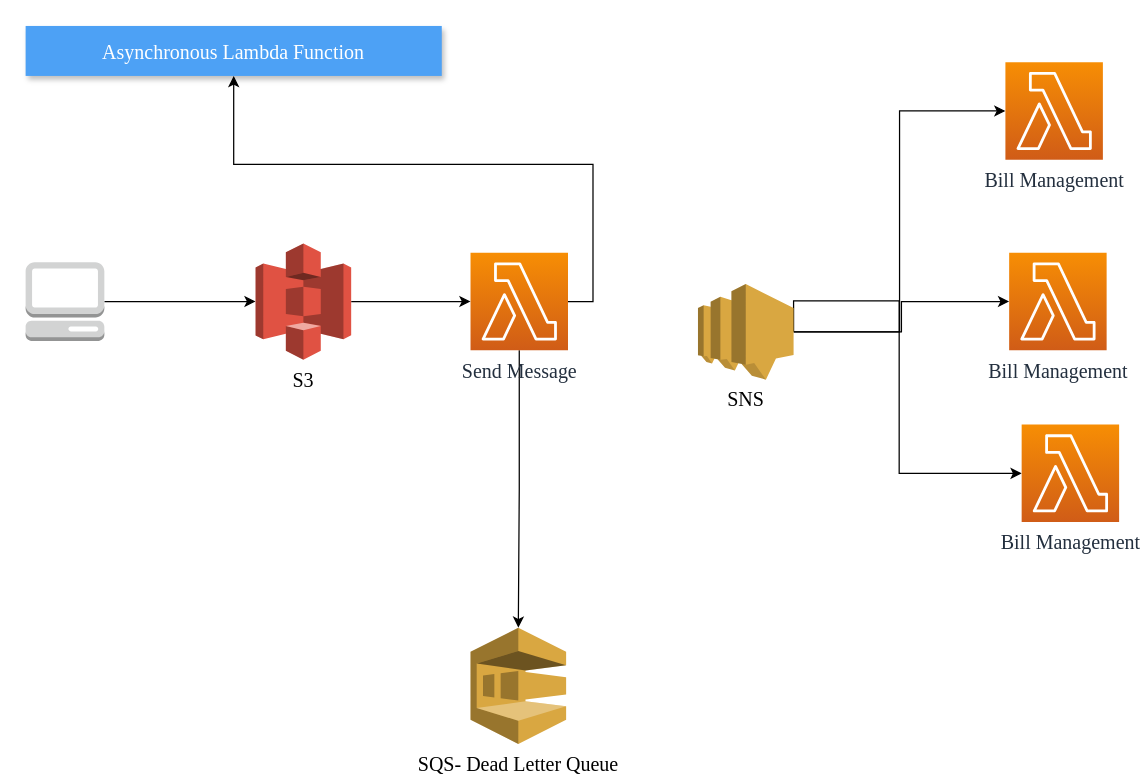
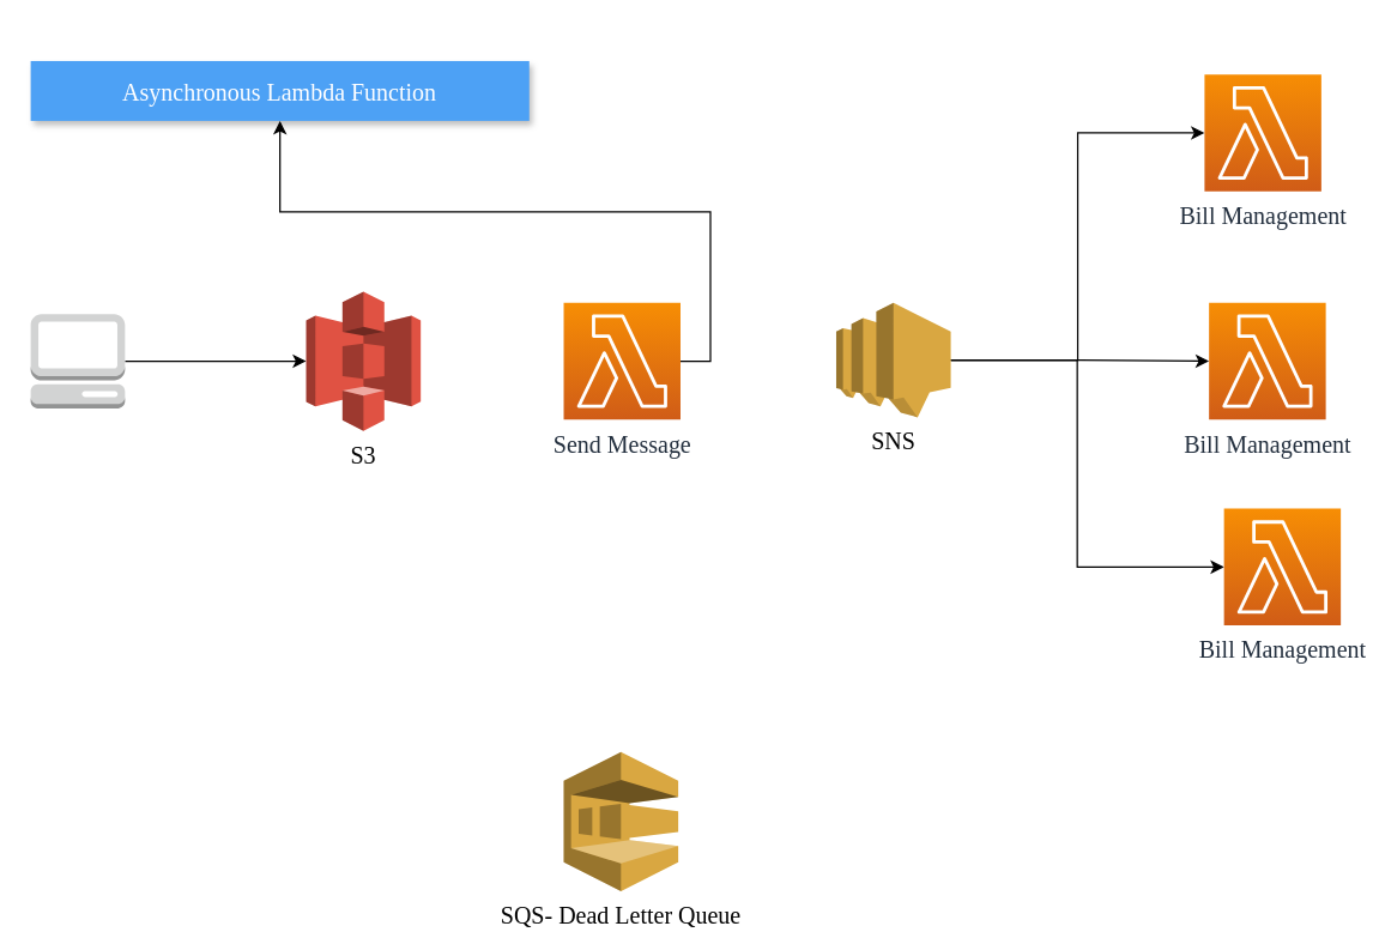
  <mxCell id="0" />
  <mxCell id="1" parent="0" />
- <mxCell id="2" value="Asynchronous Lambda Function" style="fillColor=#4DA1F5;strokeColor=none;shadow=1;gradientColor=none;fontSize=16;align=center;spacingLeft=0;fontColor=#ffffff;fontFamily=Comic Sans MS;spacing=1;" parent="1" vertex="1"><mxGeometry x="20" y="20" width="333" height="40" as="geometry" /></mxCell>
+ <mxCell id="2" value="Asynchronous Lambda Function" style="fillColor=#4DA1F5;strokeColor=none;shadow=1;gradientColor=none;fontSize=16;align=center;spacingLeft=0;fontColor=#ffffff;fontFamily=Comic Sans MS;spacing=1;" parent="1" vertex="1"><mxGeometry x="20" y="40" width="333" height="40" as="geometry" /></mxCell>
  <mxCell id="3" style="edgeStyle=none;rounded=0;orthogonalLoop=1;jettySize=auto;html=1;exitX=1;exitY=0.5;exitDx=0;exitDy=0;exitPerimeter=0;entryX=0;entryY=0.5;entryDx=0;entryDy=0;entryPerimeter=0;fontFamily=Comic Sans MS;fontSize=16;" parent="1" source="4" target="9" edge="1"><mxGeometry relative="1" as="geometry"><mxPoint x="240" y="240.5" as="targetPoint" /></mxGeometry></mxCell>
  <mxCell id="4" value="" style="outlineConnect=0;dashed=0;verticalLabelPosition=bottom;verticalAlign=top;align=center;html=1;shape=mxgraph.aws3.management_console;fillColor=#D2D3D3;gradientColor=none;fontFamily=Comic Sans MS;fontSize=16;" parent="1" vertex="1"><mxGeometry x="20" y="209" width="63" height="63" as="geometry" /></mxCell>
  <mxCell id="5" style="edgeStyle=orthogonalEdgeStyle;rounded=0;orthogonalLoop=1;jettySize=auto;html=1;exitX=1;exitY=0.5;exitDx=0;exitDy=0;exitPerimeter=0;fontFamily=Comic Sans MS;fontSize=16;" parent="1" source="7" target="2" edge="1"><mxGeometry relative="1" as="geometry" /></mxCell>
- <mxCell id="6" style="edgeStyle=orthogonalEdgeStyle;rounded=0;orthogonalLoop=1;jettySize=auto;html=1;exitX=0.5;exitY=1;exitDx=0;exitDy=0;exitPerimeter=0;entryX=0.5;entryY=0;entryDx=0;entryDy=0;entryPerimeter=0;fontFamily=Comic Sans MS;fontSize=16;" edge="1" parent="1" source="7" target="17"><mxGeometry relative="1" as="geometry" /></mxCell>
  <mxCell id="7" value="&lt;font style=&quot;font-size: 16px&quot;&gt;Send Message&lt;/font&gt;" style="sketch=0;points=[[0,0,0],[0.25,0,0],[0.5,0,0],[0.75,0,0],[1,0,0],[0,1,0],[0.25,1,0],[0.5,1,0],[0.75,1,0],[1,1,0],[0,0.25,0],[0,0.5,0],[0,0.75,0],[1,0.25,0],[1,0.5,0],[1,0.75,0]];outlineConnect=0;fontColor=#232F3E;gradientColor=#F78E04;gradientDirection=north;fillColor=#D05C17;strokeColor=#ffffff;dashed=0;verticalLabelPosition=bottom;verticalAlign=top;align=center;html=1;fontSize=12;fontStyle=0;aspect=fixed;shape=mxgraph.aws4.resourceIcon;resIcon=mxgraph.aws4.lambda;fontFamily=Comic Sans MS;" parent="1" vertex="1"><mxGeometry x="376" y="201.5" width="78" height="78" as="geometry" /></mxCell>
- <mxCell id="8" style="edgeStyle=orthogonalEdgeStyle;rounded=0;orthogonalLoop=1;jettySize=auto;html=1;exitX=1;exitY=0.5;exitDx=0;exitDy=0;exitPerimeter=0;" parent="1" source="9" target="7" edge="1"><mxGeometry relative="1" as="geometry" /></mxCell>
  <mxCell id="9" value="&lt;font style=&quot;font-size: 16px&quot; face=&quot;Comic Sans MS&quot;&gt;S3&lt;/font&gt;" style="outlineConnect=0;dashed=0;verticalLabelPosition=bottom;verticalAlign=top;align=center;html=1;shape=mxgraph.aws3.s3;fillColor=#E05243;gradientColor=none;" parent="1" vertex="1"><mxGeometry x="204" y="194" width="76.5" height="93" as="geometry" /></mxCell>
  <mxCell id="10" value="&lt;font style=&quot;font-size: 16px&quot;&gt;Bill Management&lt;/font&gt;" style="sketch=0;points=[[0,0,0],[0.25,0,0],[0.5,0,0],[0.75,0,0],[1,0,0],[0,1,0],[0.25,1,0],[0.5,1,0],[0.75,1,0],[1,1,0],[0,0.25,0],[0,0.5,0],[0,0.75,0],[1,0.25,0],[1,0.5,0],[1,0.75,0]];outlineConnect=0;fontColor=#232F3E;gradientColor=#F78E04;gradientDirection=north;fillColor=#D05C17;strokeColor=#ffffff;dashed=0;verticalLabelPosition=bottom;verticalAlign=top;align=center;html=1;fontSize=12;fontStyle=0;aspect=fixed;shape=mxgraph.aws4.resourceIcon;resIcon=mxgraph.aws4.lambda;fontFamily=Comic Sans MS;" parent="1" vertex="1"><mxGeometry x="807" y="201.5" width="78" height="78" as="geometry" /></mxCell>
  <mxCell id="11" style="edgeStyle=orthogonalEdgeStyle;rounded=0;orthogonalLoop=1;jettySize=auto;html=1;exitX=1;exitY=0.5;exitDx=0;exitDy=0;exitPerimeter=0;entryX=0;entryY=0.5;entryDx=0;entryDy=0;entryPerimeter=0;fontFamily=Comic Sans MS;fontSize=16;" parent="1" source="14" target="10" edge="1"><mxGeometry relative="1" as="geometry" /></mxCell>
  <mxCell id="12" style="edgeStyle=orthogonalEdgeStyle;rounded=0;orthogonalLoop=1;jettySize=auto;html=1;exitX=1;exitY=0.5;exitDx=0;exitDy=0;exitPerimeter=0;entryX=0;entryY=0.5;entryDx=0;entryDy=0;entryPerimeter=0;fontFamily=Comic Sans MS;fontSize=16;" parent="1" source="14" target="16" edge="1"><mxGeometry relative="1" as="geometry" /></mxCell>
  <mxCell id="13" style="edgeStyle=orthogonalEdgeStyle;rounded=0;orthogonalLoop=1;jettySize=auto;html=1;exitX=1;exitY=0.5;exitDx=0;exitDy=0;exitPerimeter=0;entryX=0;entryY=0.5;entryDx=0;entryDy=0;entryPerimeter=0;fontFamily=Comic Sans MS;fontSize=16;" parent="1" source="14" target="15" edge="1"><mxGeometry relative="1" as="geometry"><Array as="points"><mxPoint x="719" y="240" /><mxPoint x="719" y="378" /></Array></mxGeometry></mxCell>
- <mxCell id="14" value="&lt;font style=&quot;font-size: 16px&quot; face=&quot;Comic Sans MS&quot;&gt;SNS&lt;/font&gt;" style="outlineConnect=0;dashed=0;verticalLabelPosition=bottom;verticalAlign=top;align=center;html=1;shape=mxgraph.aws3.sns;fillColor=#D9A741;gradientColor=none;" parent="1" vertex="1"><mxGeometry x="558" y="226.5" width="76.5" height="76.5" as="geometry" /></mxCell>
+ <mxCell id="14" value="&lt;font style=&quot;font-size: 16px&quot; face=&quot;Comic Sans MS&quot;&gt;SNS&lt;/font&gt;" style="outlineConnect=0;dashed=0;verticalLabelPosition=bottom;verticalAlign=top;align=center;html=1;shape=mxgraph.aws3.sns;fillColor=#D9A741;gradientColor=none;" parent="1" vertex="1"><mxGeometry x="558" y="201.5" width="76.5" height="76.5" as="geometry" /></mxCell>
  <mxCell id="15" value="&lt;font style=&quot;font-size: 16px&quot;&gt;Bill Management&lt;/font&gt;" style="sketch=0;points=[[0,0,0],[0.25,0,0],[0.5,0,0],[0.75,0,0],[1,0,0],[0,1,0],[0.25,1,0],[0.5,1,0],[0.75,1,0],[1,1,0],[0,0.25,0],[0,0.5,0],[0,0.75,0],[1,0.25,0],[1,0.5,0],[1,0.75,0]];outlineConnect=0;fontColor=#232F3E;gradientColor=#F78E04;gradientDirection=north;fillColor=#D05C17;strokeColor=#ffffff;dashed=0;verticalLabelPosition=bottom;verticalAlign=top;align=center;html=1;fontSize=12;fontStyle=0;aspect=fixed;shape=mxgraph.aws4.resourceIcon;resIcon=mxgraph.aws4.lambda;fontFamily=Comic Sans MS;" parent="1" vertex="1"><mxGeometry x="817" y="339" width="78" height="78" as="geometry" /></mxCell>
  <mxCell id="16" value="&lt;font style=&quot;font-size: 16px&quot;&gt;Bill Management&lt;/font&gt;" style="sketch=0;points=[[0,0,0],[0.25,0,0],[0.5,0,0],[0.75,0,0],[1,0,0],[0,1,0],[0.25,1,0],[0.5,1,0],[0.75,1,0],[1,1,0],[0,0.25,0],[0,0.5,0],[0,0.75,0],[1,0.25,0],[1,0.5,0],[1,0.75,0]];outlineConnect=0;fontColor=#232F3E;gradientColor=#F78E04;gradientDirection=north;fillColor=#D05C17;strokeColor=#ffffff;dashed=0;verticalLabelPosition=bottom;verticalAlign=top;align=center;html=1;fontSize=12;fontStyle=0;aspect=fixed;shape=mxgraph.aws4.resourceIcon;resIcon=mxgraph.aws4.lambda;fontFamily=Comic Sans MS;" parent="1" vertex="1"><mxGeometry x="804" y="49" width="78" height="78" as="geometry" /></mxCell>
  <mxCell id="17" value="&lt;font style=&quot;font-size: 16px&quot; face=&quot;Comic Sans MS&quot;&gt;SQS- Dead Letter Queue&lt;/font&gt;" style="outlineConnect=0;dashed=0;verticalLabelPosition=bottom;verticalAlign=top;align=center;html=1;shape=mxgraph.aws3.sqs;fillColor=#D9A741;gradientColor=none;" vertex="1" parent="1"><mxGeometry x="376" y="501.5" width="76.5" height="93" as="geometry" /></mxCell>
